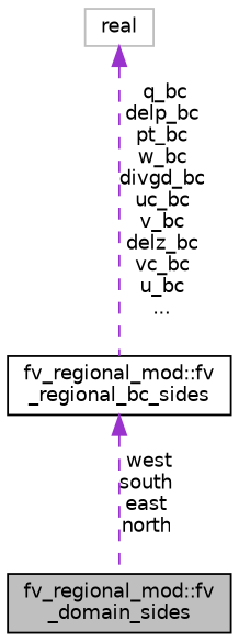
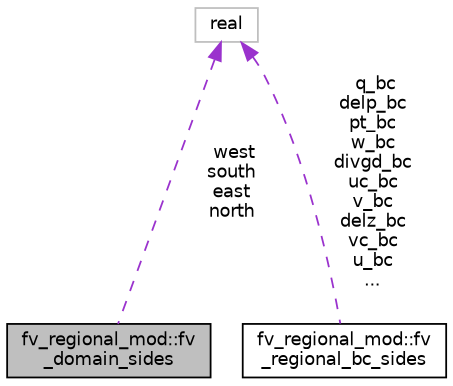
  digraph {
    node [color=black fillcolor=white fontname=Helvetica fontsize=10 shape=record style=filled]
    edge [color=darkorchid3 dir=back fontname=Helvetica fontsize=10 labelfontname=Helvetica labelfontsize=10 style=dashed]
    n1 [fillcolor=grey75 fontcolor=black height=0.2 label="fv_regional_mod::fv\l_domain_sides" width=0.4]
    n2 [height=0.2 label="fv_regional_mod::fv\l_regional_bc_sides" width=0.4]
    n3 [color=grey75 height=0.2 label=real width=0.4]
-   n2 -> n1 [label=" west\nsouth\neast\nnorth"]
+   n3 -> n1 [label=" west\nsouth\neast\nnorth"]
    n3 -> n2 [label=" q_bc\ndelp_bc\npt_bc\nw_bc\ndivgd_bc\nuc_bc\nv_bc\ndelz_bc\nvc_bc\nu_bc\n..."]
  }
